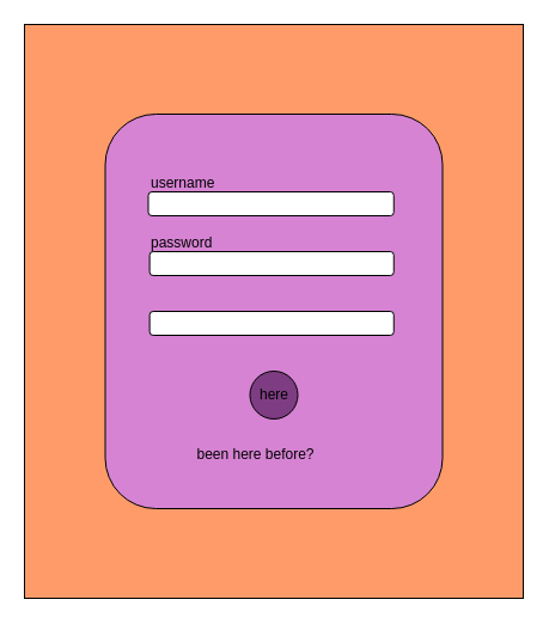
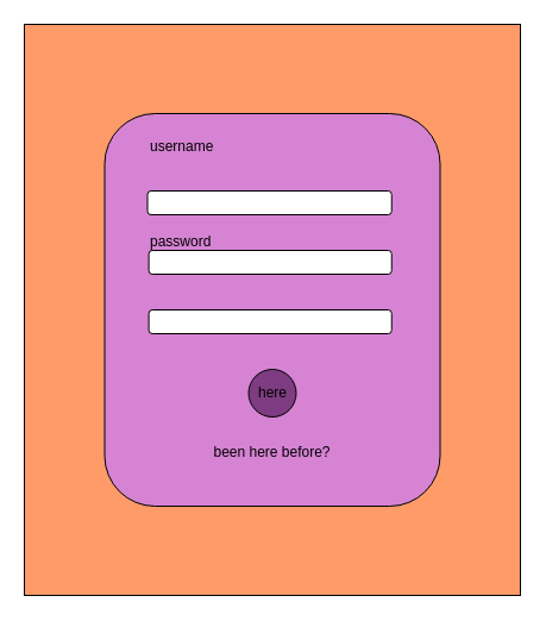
  <mxCell id="0" />
  <mxCell id="1" parent="0" />
  <mxCell id="2" value="" style="rounded=0;whiteSpace=wrap;html=1;fillColor=#FF9B69;" parent="1" vertex="1"><mxGeometry x="20" y="20" width="417" height="480" as="geometry" /></mxCell>
  <mxCell id="3" value="" style="rounded=1;whiteSpace=wrap;html=1;fillColor=#D683D3;" parent="1" vertex="1"><mxGeometry x="87.5" y="95" width="282" height="330" as="geometry" /></mxCell>
  <mxCell id="4" value="" style="rounded=1;whiteSpace=wrap;html=1;" parent="1" vertex="1"><mxGeometry x="123.5" y="160" width="205.25" height="20" as="geometry" /></mxCell>
  <mxCell id="5" value="" style="ellipse;whiteSpace=wrap;html=1;fillColor=#7E3D82;" parent="1" vertex="1"><mxGeometry x="208.5" y="310" width="40" height="40" as="geometry" /></mxCell>
  <mxCell id="6" value="&lt;font style=&quot;font-size: 12px&quot;&gt;here&lt;/font&gt;" style="text;html=1;strokeColor=none;fillColor=none;align=center;verticalAlign=middle;whiteSpace=wrap;rounded=0;" parent="1" vertex="1"><mxGeometry x="218.5" y="320" width="20" height="20" as="geometry" /></mxCell>
- <mxCell id="7" value="been here before?" style="text;html=1;strokeColor=none;fillColor=none;align=center;verticalAlign=middle;whiteSpace=wrap;rounded=0;" parent="1" vertex="1"><mxGeometry x="160.96" y="370" width="105.07" height="20" as="geometry" /></mxCell>
+ <mxCell id="7" value="been here before?" style="text;html=1;strokeColor=none;fillColor=none;align=center;verticalAlign=middle;whiteSpace=wrap;rounded=0;" parent="1" vertex="1"><mxGeometry x="175.96" y="370" width="105.07" height="20" as="geometry" /></mxCell>
  <mxCell id="8" value="" style="rounded=1;whiteSpace=wrap;html=1;" parent="1" vertex="1"><mxGeometry x="124.62" y="210" width="204.13" height="20" as="geometry" /></mxCell>
  <mxCell id="9" value="password" style="text;html=1;strokeColor=none;fillColor=none;align=left;verticalAlign=middle;whiteSpace=wrap;rounded=0;" parent="1" vertex="1"><mxGeometry x="123.5" y="195" width="115" height="15" as="geometry" /></mxCell>
  <mxCell id="10" value="" style="rounded=1;whiteSpace=wrap;html=1;" parent="1" vertex="1"><mxGeometry x="124.62" y="260" width="204.13" height="20" as="geometry" /></mxCell>
- <mxCell id="11" value="username" style="text;html=1;strokeColor=none;fillColor=none;align=left;verticalAlign=middle;whiteSpace=wrap;rounded=0;" parent="1" vertex="1"><mxGeometry x="123.5" y="145" width="115" height="15" as="geometry" /></mxCell>
+ <mxCell id="11" value="username" style="text;html=1;strokeColor=none;fillColor=none;align=left;verticalAlign=middle;whiteSpace=wrap;rounded=0;" parent="1" vertex="1"><mxGeometry x="123.5" y="115" width="115" height="15" as="geometry" /></mxCell>
